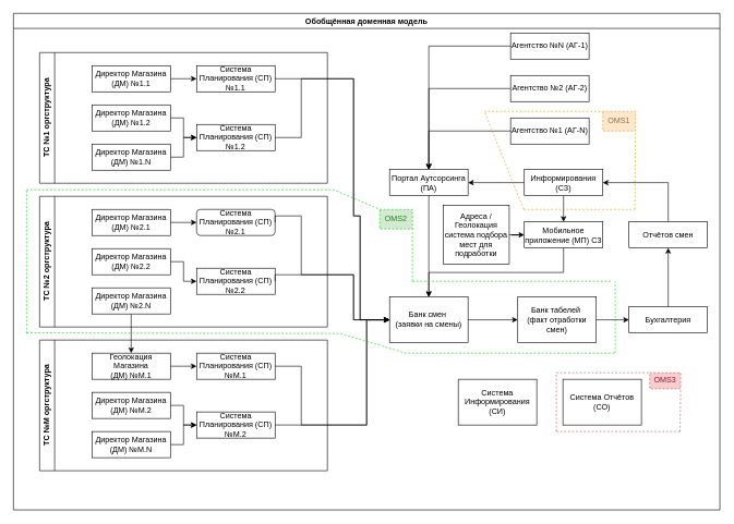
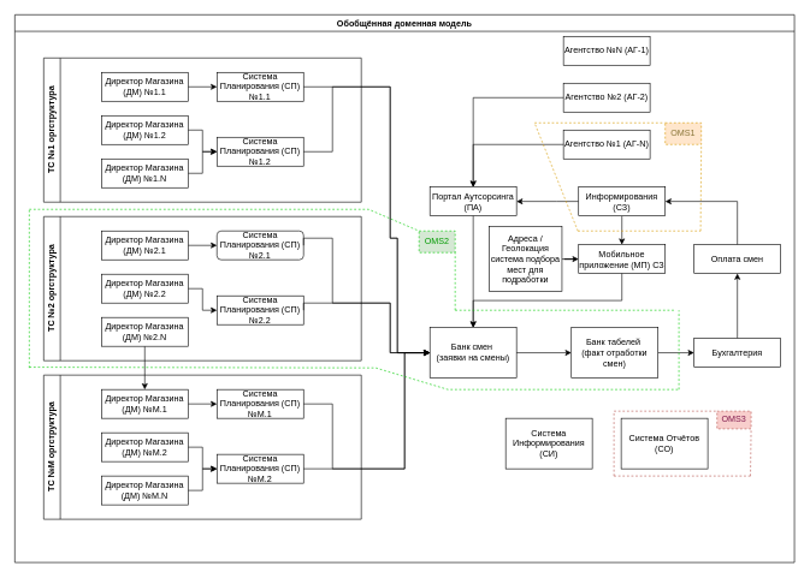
  <mxCell id="0" />
  <mxCell id="1" parent="0" />
  <mxCell id="2" value="Обобщённая доменная модель" style="swimlane;whiteSpace=wrap;html=1;" parent="1" vertex="1"><mxGeometry x="20" y="20" width="1080" height="760" as="geometry" /></mxCell>
  <mxCell id="3" value="Банк смен&amp;nbsp;&lt;br&gt;(заявки на смены)" style="rounded=0;whiteSpace=wrap;html=1;" parent="2" vertex="1"><mxGeometry x="575" y="434" width="120" height="70" as="geometry" /></mxCell>
  <mxCell id="4" value="" style="edgeStyle=orthogonalEdgeStyle;rounded=0;orthogonalLoop=1;jettySize=auto;html=1;entryX=0.5;entryY=0;entryDx=0;entryDy=0;exitX=0.5;exitY=1;exitDx=0;exitDy=0;" parent="2" source="6" target="7" edge="1"><mxGeometry relative="1" as="geometry"><mxPoint x="801" y="259" as="targetPoint" /><Array as="points" /></mxGeometry></mxCell>
  <mxCell id="5" value="" style="edgeStyle=orthogonalEdgeStyle;rounded=0;orthogonalLoop=1;jettySize=auto;html=1;entryX=1;entryY=0.5;entryDx=0;entryDy=0;exitX=0;exitY=0.5;exitDx=0;exitDy=0;" parent="2" source="6" target="8" edge="1"><mxGeometry relative="1" as="geometry"><mxPoint x="1081" y="259" as="targetPoint" /><Array as="points"><mxPoint x="751" y="259" /><mxPoint x="751" y="259" /></Array></mxGeometry></mxCell>
  <mxCell id="6" value="Информирования (СЗ)" style="rounded=0;whiteSpace=wrap;html=1;" parent="2" vertex="1"><mxGeometry x="781" y="239" width="120" height="40" as="geometry" /></mxCell>
  <mxCell id="7" value="Мобильное приложение (МП) СЗ" style="rounded=0;whiteSpace=wrap;html=1;" parent="2" vertex="1"><mxGeometry x="781" y="319" width="120" height="40" as="geometry" /></mxCell>
  <mxCell id="8" value="Портал Аутсорсинга (ПА)" style="rounded=0;whiteSpace=wrap;html=1;" parent="2" vertex="1"><mxGeometry x="575" y="239" width="120" height="40" as="geometry" /></mxCell>
  <mxCell id="9" value="ТС №1 оргструктура" style="swimlane;horizontal=0;whiteSpace=wrap;html=1;" parent="2" vertex="1"><mxGeometry x="40" y="60" width="440" height="200" as="geometry"><mxRectangle x="40" y="60" width="40" height="80" as="alternateBounds" /></mxGeometry></mxCell>
  <mxCell id="10" value="" style="edgeStyle=orthogonalEdgeStyle;rounded=0;orthogonalLoop=1;jettySize=auto;html=1;" parent="9" source="11" target="17" edge="1"><mxGeometry relative="1" as="geometry" /></mxCell>
  <mxCell id="11" value="Директор Магазина (ДМ) №1.1" style="rounded=0;whiteSpace=wrap;html=1;" parent="9" vertex="1"><mxGeometry x="80" y="20" width="120" height="40" as="geometry" /></mxCell>
  <mxCell id="12" value="" style="edgeStyle=orthogonalEdgeStyle;rounded=0;orthogonalLoop=1;jettySize=auto;html=1;" parent="9" source="13" target="16" edge="1"><mxGeometry relative="1" as="geometry" /></mxCell>
  <mxCell id="13" value="Директор Магазина (ДМ)&amp;nbsp;№1.2" style="rounded=0;whiteSpace=wrap;html=1;" parent="9" vertex="1"><mxGeometry x="80" y="80" width="120" height="40" as="geometry" /></mxCell>
  <mxCell id="14" value="" style="edgeStyle=orthogonalEdgeStyle;rounded=0;orthogonalLoop=1;jettySize=auto;html=1;" parent="9" source="15" target="16" edge="1"><mxGeometry relative="1" as="geometry" /></mxCell>
  <mxCell id="15" value="Директор Магазина (ДМ)&amp;nbsp;№1.N" style="rounded=0;whiteSpace=wrap;html=1;" parent="9" vertex="1"><mxGeometry x="80" y="140" width="120" height="40" as="geometry" /></mxCell>
  <mxCell id="16" value="Система Планирования (СП) №1.2" style="rounded=0;whiteSpace=wrap;html=1;" parent="9" vertex="1"><mxGeometry x="240" y="110" width="120" height="40" as="geometry" /></mxCell>
  <mxCell id="17" value="Система Планирования (СП) №1.1" style="rounded=0;whiteSpace=wrap;html=1;" parent="9" vertex="1"><mxGeometry x="240" y="20" width="120" height="40" as="geometry" /></mxCell>
  <mxCell id="18" value="ТС №2 оргструктура" style="swimlane;horizontal=0;whiteSpace=wrap;html=1;" parent="2" vertex="1"><mxGeometry x="40" y="280" width="440" height="200" as="geometry"><mxRectangle x="40" y="320" width="40" height="80" as="alternateBounds" /></mxGeometry></mxCell>
  <mxCell id="19" value="" style="edgeStyle=orthogonalEdgeStyle;rounded=0;orthogonalLoop=1;jettySize=auto;html=1;" parent="18" source="20" target="26" edge="1"><mxGeometry relative="1" as="geometry" /></mxCell>
  <mxCell id="20" value="Директор Магазина (ДМ)&amp;nbsp;№2.1" style="rounded=0;whiteSpace=wrap;html=1;" parent="18" vertex="1"><mxGeometry x="80" y="20" width="120" height="40" as="geometry" /></mxCell>
  <mxCell id="21" value="" style="edgeStyle=orthogonalEdgeStyle;rounded=0;orthogonalLoop=1;jettySize=auto;html=1;" parent="18" source="22" target="25" edge="1"><mxGeometry relative="1" as="geometry" /></mxCell>
  <mxCell id="22" value="Директор Магазина (ДМ)&amp;nbsp;№2.2" style="rounded=0;whiteSpace=wrap;html=1;" parent="18" vertex="1"><mxGeometry x="80" y="80" width="120" height="40" as="geometry" /></mxCell>
  <mxCell id="23" value="" style="edgeStyle=orthogonalEdgeStyle;rounded=0;orthogonalLoop=1;jettySize=auto;html=1;" parent="18" source="24" target="42" edge="1"><mxGeometry relative="1" as="geometry" /></mxCell>
  <mxCell id="24" value="Директор Магазина (ДМ)&amp;nbsp;№2.N" style="rounded=0;whiteSpace=wrap;html=1;" parent="18" vertex="1"><mxGeometry x="80" y="140" width="120" height="40" as="geometry" /></mxCell>
  <mxCell id="25" value="Система Планирования (СП) №2.2" style="rounded=0;whiteSpace=wrap;html=1;" parent="18" vertex="1"><mxGeometry x="240" y="110" width="120" height="40" as="geometry" /></mxCell>
  <mxCell id="26" value="Система Планирования (СП) №2.1" style="whiteSpace=wrap;html=1;rounded=1;" parent="18" vertex="1"><mxGeometry x="240" y="20" width="120" height="40" as="geometry" /></mxCell>
  <mxCell id="27" value="" style="endArrow=classic;html=1;rounded=0;exitX=1;exitY=0.5;exitDx=0;exitDy=0;entryX=0;entryY=0.5;entryDx=0;entryDy=0;edgeStyle=orthogonalEdgeStyle;" parent="2" source="17" target="3" edge="1"><mxGeometry width="50" height="50" relative="1" as="geometry"><mxPoint x="640" y="130" as="sourcePoint" /><mxPoint x="690" y="80" as="targetPoint" /><Array as="points"><mxPoint x="520" y="100" /><mxPoint x="520" y="310" /><mxPoint x="530" y="310" /><mxPoint x="530" y="469" /></Array></mxGeometry></mxCell>
  <mxCell id="28" value="" style="endArrow=none;html=1;rounded=0;exitX=1;exitY=0.5;exitDx=0;exitDy=0;entryX=0;entryY=0.5;entryDx=0;entryDy=0;edgeStyle=orthogonalEdgeStyle;" parent="2" source="16" target="3" edge="1"><mxGeometry width="50" height="50" relative="1" as="geometry"><mxPoint x="640" y="130" as="sourcePoint" /><mxPoint x="690" y="80" as="targetPoint" /><Array as="points"><mxPoint x="440" y="190" /><mxPoint x="440" y="100" /><mxPoint x="520" y="100" /><mxPoint x="520" y="310" /><mxPoint x="530" y="310" /><mxPoint x="530" y="469" /></Array></mxGeometry></mxCell>
  <mxCell id="29" value="" style="endArrow=classic;html=1;rounded=0;edgeStyle=orthogonalEdgeStyle;exitX=1;exitY=0.5;exitDx=0;exitDy=0;entryX=0;entryY=0.5;entryDx=0;entryDy=0;" parent="2" source="26" target="3" edge="1"><mxGeometry width="50" height="50" relative="1" as="geometry"><mxPoint x="640" y="130" as="sourcePoint" /><mxPoint x="690" y="80" as="targetPoint" /><Array as="points"><mxPoint x="400" y="310" /><mxPoint x="440" y="310" /><mxPoint x="440" y="400" /><mxPoint x="520" y="400" /><mxPoint x="520" y="469" /></Array></mxGeometry></mxCell>
  <mxCell id="30" value="" style="endArrow=classic;html=1;rounded=0;edgeStyle=orthogonalEdgeStyle;exitX=1;exitY=0.5;exitDx=0;exitDy=0;entryX=0;entryY=0.5;entryDx=0;entryDy=0;" parent="2" source="25" target="3" edge="1"><mxGeometry width="50" height="50" relative="1" as="geometry"><mxPoint x="640" y="130" as="sourcePoint" /><mxPoint x="690" y="80" as="targetPoint" /><Array as="points"><mxPoint x="400" y="400" /><mxPoint x="520" y="400" /><mxPoint x="520" y="469" /></Array></mxGeometry></mxCell>
  <mxCell id="31" value="" style="endArrow=classic;html=1;rounded=0;edgeStyle=orthogonalEdgeStyle;exitX=0.5;exitY=1;exitDx=0;exitDy=0;entryX=0.5;entryY=0;entryDx=0;entryDy=0;" parent="2" source="7" target="3" edge="1"><mxGeometry width="50" height="50" relative="1" as="geometry"><mxPoint x="681" y="289" as="sourcePoint" /><mxPoint x="731" y="239" as="targetPoint" /></mxGeometry></mxCell>
  <mxCell id="32" value="" style="endArrow=classic;html=1;rounded=0;edgeStyle=orthogonalEdgeStyle;exitX=0.5;exitY=1;exitDx=0;exitDy=0;entryX=0.5;entryY=0;entryDx=0;entryDy=0;" parent="2" source="8" target="3" edge="1"><mxGeometry width="50" height="50" relative="1" as="geometry"><mxPoint x="681" y="289" as="sourcePoint" /><mxPoint x="731" y="239" as="targetPoint" /></mxGeometry></mxCell>
  <mxCell id="33" value="" style="edgeStyle=orthogonalEdgeStyle;rounded=0;orthogonalLoop=1;jettySize=auto;html=1;entryX=1;entryY=0.5;entryDx=0;entryDy=0;exitX=0.5;exitY=0;exitDx=0;exitDy=0;" parent="2" source="39" target="6" edge="1"><mxGeometry relative="1" as="geometry"><mxPoint x="981" y="369" as="targetPoint" /><Array as="points"><mxPoint x="1001" y="259" /></Array></mxGeometry></mxCell>
  <mxCell id="34" value="" style="edgeStyle=orthogonalEdgeStyle;rounded=0;orthogonalLoop=1;jettySize=auto;html=1;" parent="2" source="35" target="39" edge="1"><mxGeometry relative="1" as="geometry" /></mxCell>
  <mxCell id="35" value="Бухгалтерия" style="rounded=0;whiteSpace=wrap;html=1;" parent="2" vertex="1"><mxGeometry x="941" y="449" width="120" height="40" as="geometry" /></mxCell>
  <mxCell id="36" value="" style="edgeStyle=orthogonalEdgeStyle;rounded=0;orthogonalLoop=1;jettySize=auto;html=1;" parent="2" source="37" target="35" edge="1"><mxGeometry relative="1" as="geometry" /></mxCell>
  <mxCell id="37" value="Банк табелей&amp;nbsp;&lt;br&gt;(факт отработки смен)" style="rounded=0;whiteSpace=wrap;html=1;" parent="2" vertex="1"><mxGeometry x="771" y="434" width="120" height="70" as="geometry" /></mxCell>
  <mxCell id="38" value="" style="edgeStyle=orthogonalEdgeStyle;rounded=0;orthogonalLoop=1;jettySize=auto;html=1;" parent="2" source="3" target="37" edge="1"><mxGeometry relative="1" as="geometry" /></mxCell>
- <mxCell id="39" value="Отчётов смен" style="whiteSpace=wrap;html=1;rounded=0;" parent="2" vertex="1"><mxGeometry x="941" y="319" width="120" height="40" as="geometry" /></mxCell>
+ <mxCell id="39" value="Оплата смен" style="whiteSpace=wrap;html=1;rounded=0;" parent="2" vertex="1"><mxGeometry x="941" y="319" width="120" height="40" as="geometry" /></mxCell>
  <mxCell id="40" value="ТС №M оргструктура" style="swimlane;horizontal=0;whiteSpace=wrap;html=1;" parent="2" vertex="1"><mxGeometry x="40" y="500" width="440" height="200" as="geometry"><mxRectangle x="40" y="320" width="40" height="80" as="alternateBounds" /></mxGeometry></mxCell>
  <mxCell id="41" value="" style="edgeStyle=orthogonalEdgeStyle;rounded=0;orthogonalLoop=1;jettySize=auto;html=1;" parent="40" source="42" target="48" edge="1"><mxGeometry relative="1" as="geometry" /></mxCell>
- <mxCell id="42" value="Геолокация Магазина (ДМ)&amp;nbsp;№M.1" style="rounded=0;whiteSpace=wrap;html=1;" parent="40" vertex="1"><mxGeometry x="80" y="20" width="120" height="40" as="geometry" /></mxCell>
+ <mxCell id="42" value="Директор Магазина (ДМ)&amp;nbsp;№M.1" style="rounded=0;whiteSpace=wrap;html=1;" parent="40" vertex="1"><mxGeometry x="80" y="20" width="120" height="40" as="geometry" /></mxCell>
  <mxCell id="43" value="" style="edgeStyle=orthogonalEdgeStyle;rounded=0;orthogonalLoop=1;jettySize=auto;html=1;" parent="40" source="44" target="47" edge="1"><mxGeometry relative="1" as="geometry" /></mxCell>
  <mxCell id="44" value="Директор Магазина (ДМ)&amp;nbsp;№M.2" style="rounded=0;whiteSpace=wrap;html=1;" parent="40" vertex="1"><mxGeometry x="80" y="80" width="120" height="40" as="geometry" /></mxCell>
  <mxCell id="45" value="" style="edgeStyle=orthogonalEdgeStyle;rounded=0;orthogonalLoop=1;jettySize=auto;html=1;" parent="40" source="46" target="47" edge="1"><mxGeometry relative="1" as="geometry" /></mxCell>
  <mxCell id="46" value="Директор Магазина (ДМ)&amp;nbsp;№M.N" style="rounded=0;whiteSpace=wrap;html=1;" parent="40" vertex="1"><mxGeometry x="80" y="140" width="120" height="40" as="geometry" /></mxCell>
  <mxCell id="47" value="Система Планирования (СП) №M.2" style="rounded=0;whiteSpace=wrap;html=1;" parent="40" vertex="1"><mxGeometry x="240" y="110" width="120" height="40" as="geometry" /></mxCell>
  <mxCell id="48" value="Система Планирования (СП) №M.1" style="rounded=0;whiteSpace=wrap;html=1;" parent="40" vertex="1"><mxGeometry x="240" y="20" width="120" height="40" as="geometry" /></mxCell>
  <mxCell id="49" value="" style="endArrow=classic;html=1;rounded=0;edgeStyle=orthogonalEdgeStyle;exitX=1;exitY=0.5;exitDx=0;exitDy=0;entryX=0;entryY=0.5;entryDx=0;entryDy=0;" parent="2" source="47" target="3" edge="1"><mxGeometry width="50" height="50" relative="1" as="geometry"><mxPoint x="630" y="570" as="sourcePoint" /><mxPoint x="680" y="520" as="targetPoint" /><Array as="points"><mxPoint x="540" y="630" /><mxPoint x="540" y="469" /></Array></mxGeometry></mxCell>
  <mxCell id="50" value="" style="endArrow=classic;html=1;rounded=0;edgeStyle=orthogonalEdgeStyle;exitX=1;exitY=0.5;exitDx=0;exitDy=0;entryX=0;entryY=0.5;entryDx=0;entryDy=0;" parent="2" source="48" target="3" edge="1"><mxGeometry width="50" height="50" relative="1" as="geometry"><mxPoint x="640" y="580" as="sourcePoint" /><mxPoint x="690" y="530" as="targetPoint" /><Array as="points"><mxPoint x="440" y="540" /><mxPoint x="440" y="630" /><mxPoint x="540" y="630" /><mxPoint x="540" y="469" /></Array></mxGeometry></mxCell>
  <mxCell id="51" value="Агентство №1 (АГ-N)" style="rounded=0;whiteSpace=wrap;html=1;" parent="2" vertex="1"><mxGeometry x="760" y="160" width="120" height="40" as="geometry" /></mxCell>
  <mxCell id="52" value="" style="edgeStyle=orthogonalEdgeStyle;rounded=0;orthogonalLoop=1;jettySize=auto;html=1;exitX=0;exitY=0.5;exitDx=0;exitDy=0;" parent="2" source="51" target="8" edge="1"><mxGeometry relative="1" as="geometry" /></mxCell>
  <mxCell id="53" value="" style="edgeStyle=orthogonalEdgeStyle;rounded=0;orthogonalLoop=1;jettySize=auto;html=1;" parent="2" source="54" target="7" edge="1"><mxGeometry relative="1" as="geometry" /></mxCell>
  <mxCell id="54" value="Адреса / Геолокация&lt;br&gt;система подбора мест для подработки" style="rounded=0;whiteSpace=wrap;html=1;" parent="2" vertex="1"><mxGeometry x="657" y="294" width="101" height="90" as="geometry" /></mxCell>
  <mxCell id="55" value="Система Информирования (СИ)" style="rounded=0;whiteSpace=wrap;html=1;" parent="2" vertex="1"><mxGeometry x="680" y="560" width="120" height="70" as="geometry" /></mxCell>
  <mxCell id="56" value="Агентство №2 (АГ-2)" style="rounded=0;whiteSpace=wrap;html=1;" parent="2" vertex="1"><mxGeometry x="760" y="95" width="120" height="40" as="geometry" /></mxCell>
  <mxCell id="57" value="Агентство №N (АГ-1)" style="rounded=0;whiteSpace=wrap;html=1;" parent="2" vertex="1"><mxGeometry x="760" y="30" width="120" height="40" as="geometry" /></mxCell>
  <mxCell id="58" value="" style="endArrow=classic;html=1;rounded=0;exitX=0;exitY=0.5;exitDx=0;exitDy=0;entryX=0.5;entryY=0;entryDx=0;entryDy=0;edgeStyle=orthogonalEdgeStyle;" parent="2" source="56" target="8" edge="1"><mxGeometry width="50" height="50" relative="1" as="geometry"><mxPoint x="580" y="130" as="sourcePoint" /><mxPoint x="630" y="80" as="targetPoint" /></mxGeometry></mxCell>
- <mxCell id="59" value="" style="endArrow=classic;html=1;rounded=0;exitX=0;exitY=0.5;exitDx=0;exitDy=0;entryX=0.5;entryY=0;entryDx=0;entryDy=0;edgeStyle=orthogonalEdgeStyle;" parent="2" source="57" target="8" edge="1"><mxGeometry width="50" height="50" relative="1" as="geometry"><mxPoint x="770" y="130" as="sourcePoint" /><mxPoint x="671" y="249" as="targetPoint" /></mxGeometry></mxCell>
  <mxCell id="60" value="" style="endArrow=none;html=1;rounded=0;fillColor=#ffe6cc;strokeColor=#d79b00;dashed=1;movable=1;resizable=1;rotatable=1;deletable=1;editable=1;locked=0;connectable=1;entryX=0;entryY=0;entryDx=0;entryDy=0;" parent="2" edge="1" target="61"><mxGeometry width="50" height="50" relative="1" as="geometry"><mxPoint x="720" y="150" as="sourcePoint" /><mxPoint x="950" y="150" as="targetPoint" /><Array as="points"><mxPoint x="810" y="150" /></Array></mxGeometry></mxCell>
  <mxCell id="61" value="&lt;font color=&quot;#877436&quot;&gt;OMS1&lt;/font&gt;" style="rounded=0;whiteSpace=wrap;html=1;fillColor=#ffe6cc;strokeColor=#d79b00;dashed=1;" parent="2" vertex="1"><mxGeometry x="901" y="150" width="50" height="30" as="geometry" /></mxCell>
  <mxCell id="62" value="Система Отчётов (СО)" style="rounded=0;whiteSpace=wrap;html=1;" vertex="1" parent="2"><mxGeometry x="840" y="560" width="120" height="70" as="geometry" /></mxCell>
  <mxCell id="63" value="" style="endArrow=none;html=1;rounded=0;fillColor=#d5e8d4;strokeColor=#00CC00;dashed=1;movable=1;resizable=1;rotatable=1;deletable=1;editable=1;locked=0;connectable=1;entryX=0;entryY=0;entryDx=0;entryDy=0;" edge="1" parent="2" target="64"><mxGeometry width="50" height="50" relative="1" as="geometry"><mxPoint x="20" y="270" as="sourcePoint" /><mxPoint x="600" y="289" as="targetPoint" /><Array as="points"><mxPoint x="490" y="270" /></Array></mxGeometry></mxCell>
  <mxCell id="64" value="&lt;font color=&quot;#009900&quot;&gt;OMS2&lt;/font&gt;" style="rounded=0;whiteSpace=wrap;html=1;fillColor=#d5e8d4;strokeColor=#00CC00;dashed=1;" vertex="1" parent="2"><mxGeometry x="560" y="300" width="50" height="30" as="geometry" /></mxCell>
  <mxCell id="65" value="" style="endArrow=none;html=1;rounded=0;fillColor=#d5e8d4;strokeColor=#00CC00;dashed=1;movable=1;resizable=1;rotatable=1;deletable=1;editable=1;locked=0;connectable=1;" edge="1" parent="2"><mxGeometry width="50" height="50" relative="1" as="geometry"><mxPoint x="20" y="490" as="sourcePoint" /><mxPoint x="20" y="270" as="targetPoint" /></mxGeometry></mxCell>
  <mxCell id="66" value="" style="endArrow=none;html=1;rounded=0;fillColor=#d5e8d4;strokeColor=#00CC00;dashed=1;movable=1;resizable=1;rotatable=1;deletable=1;editable=1;locked=0;connectable=1;" edge="1" parent="2"><mxGeometry width="50" height="50" relative="1" as="geometry"><mxPoint x="20" y="489" as="sourcePoint" /><mxPoint x="920" y="520" as="targetPoint" /><Array as="points"><mxPoint x="500" y="490" /><mxPoint x="600" y="520" /></Array></mxGeometry></mxCell>
  <mxCell id="67" value="" style="endArrow=none;html=1;rounded=0;fillColor=#d5e8d4;strokeColor=#00CC00;dashed=1;movable=1;resizable=1;rotatable=1;deletable=1;editable=1;locked=0;connectable=1;" edge="1" parent="2"><mxGeometry width="50" height="50" relative="1" as="geometry"><mxPoint x="920" y="520" as="sourcePoint" /><mxPoint x="920" y="410" as="targetPoint" /></mxGeometry></mxCell>
  <mxCell id="68" value="" style="endArrow=none;html=1;rounded=0;fillColor=#d5e8d4;strokeColor=#00CC00;dashed=1;movable=1;resizable=1;rotatable=1;deletable=1;editable=1;locked=0;connectable=1;" edge="1" parent="2"><mxGeometry width="50" height="50" relative="1" as="geometry"><mxPoint x="610" y="410" as="sourcePoint" /><mxPoint x="916" y="410" as="targetPoint" /></mxGeometry></mxCell>
  <mxCell id="69" value="" style="endArrow=none;html=1;rounded=0;fillColor=#d5e8d4;strokeColor=#00CC00;dashed=1;movable=1;resizable=1;rotatable=1;deletable=1;editable=1;locked=0;connectable=1;entryX=1;entryY=1;entryDx=0;entryDy=0;" edge="1" parent="2" target="64"><mxGeometry width="50" height="50" relative="1" as="geometry"><mxPoint x="610" y="410" as="sourcePoint" /><mxPoint x="610" y="340" as="targetPoint" /></mxGeometry></mxCell>
  <mxCell id="70" value="" style="group" vertex="1" connectable="0" parent="2"><mxGeometry x="830" y="640" width="189.055" as="geometry" /></mxCell>
  <mxCell id="71" value="" style="endArrow=none;html=1;rounded=0;fillColor=#f8cecc;strokeColor=#b85450;dashed=1;movable=1;resizable=1;rotatable=1;deletable=1;editable=1;locked=0;connectable=1;" edge="1" parent="70"><mxGeometry width="50" height="50" relative="1" as="geometry"><mxPoint as="sourcePoint" /><mxPoint x="189.055" as="targetPoint" /></mxGeometry></mxCell>
  <mxCell id="72" value="" style="endArrow=none;html=1;rounded=0;fillColor=#f8cecc;strokeColor=#b85450;dashed=1;movable=1;resizable=1;rotatable=1;deletable=1;editable=1;locked=0;connectable=1;entryX=1;entryY=1;entryDx=0;entryDy=0;" edge="1" parent="70" target="74"><mxGeometry width="50" height="50" relative="1" as="geometry"><mxPoint x="189.055" as="sourcePoint" /><mxPoint x="189.055" y="-80" as="targetPoint" /></mxGeometry></mxCell>
  <mxCell id="73" value="" style="group" vertex="1" connectable="0" parent="2"><mxGeometry x="830" y="550" width="190" height="90" as="geometry" /></mxCell>
  <mxCell id="74" value="&lt;font color=&quot;#80194d&quot;&gt;OMS3&lt;/font&gt;" style="rounded=0;whiteSpace=wrap;html=1;fillColor=#f8cecc;strokeColor=#b85450;dashed=1;" vertex="1" parent="73"><mxGeometry x="142.736" width="47.264" height="24.545" as="geometry" /></mxCell>
  <mxCell id="75" value="" style="endArrow=none;html=1;rounded=0;fillColor=#f8cecc;strokeColor=#b85450;dashed=1;movable=1;resizable=1;rotatable=1;deletable=1;editable=1;locked=0;connectable=1;entryX=0;entryY=0;entryDx=0;entryDy=0;" edge="1" parent="73" target="74"><mxGeometry width="50" height="50" relative="1" as="geometry"><mxPoint as="sourcePoint" /><mxPoint x="189.055" as="targetPoint" /><Array as="points"><mxPoint x="56.716" /></Array></mxGeometry></mxCell>
  <mxCell id="76" value="" style="endArrow=none;html=1;rounded=0;fillColor=#f8cecc;strokeColor=#b85450;dashed=1;movable=1;resizable=1;rotatable=1;deletable=1;editable=1;locked=0;connectable=1;" edge="1" parent="73"><mxGeometry width="50" height="50" relative="1" as="geometry"><mxPoint y="90" as="sourcePoint" /><mxPoint as="targetPoint" /></mxGeometry></mxCell>
  <mxCell id="77" value="" style="endArrow=none;html=1;rounded=0;fillColor=#ffe6cc;strokeColor=#d79b00;dashed=1;movable=1;resizable=1;rotatable=1;deletable=1;editable=1;locked=0;connectable=1;" parent="1" edge="1"><mxGeometry width="50" height="50" relative="1" as="geometry"><mxPoint x="800" y="320" as="sourcePoint" /><mxPoint x="970" y="320" as="targetPoint" /></mxGeometry></mxCell>
  <mxCell id="78" value="" style="endArrow=none;html=1;rounded=0;fillColor=#ffe6cc;strokeColor=#d79b00;dashed=1;movable=1;resizable=1;rotatable=1;deletable=1;editable=1;locked=0;connectable=1;" parent="1" edge="1"><mxGeometry width="50" height="50" relative="1" as="geometry"><mxPoint x="800" y="320" as="sourcePoint" /><mxPoint x="740" y="170" as="targetPoint" /></mxGeometry></mxCell>
  <mxCell id="79" value="" style="endArrow=none;html=1;rounded=0;fillColor=#ffe6cc;strokeColor=#d79b00;dashed=1;movable=1;resizable=1;rotatable=1;deletable=1;editable=1;locked=0;connectable=1;entryX=1;entryY=1;entryDx=0;entryDy=0;" parent="1" edge="1" target="61"><mxGeometry width="50" height="50" relative="1" as="geometry"><mxPoint x="970" y="320" as="sourcePoint" /><mxPoint x="970" y="210" as="targetPoint" /></mxGeometry></mxCell>
